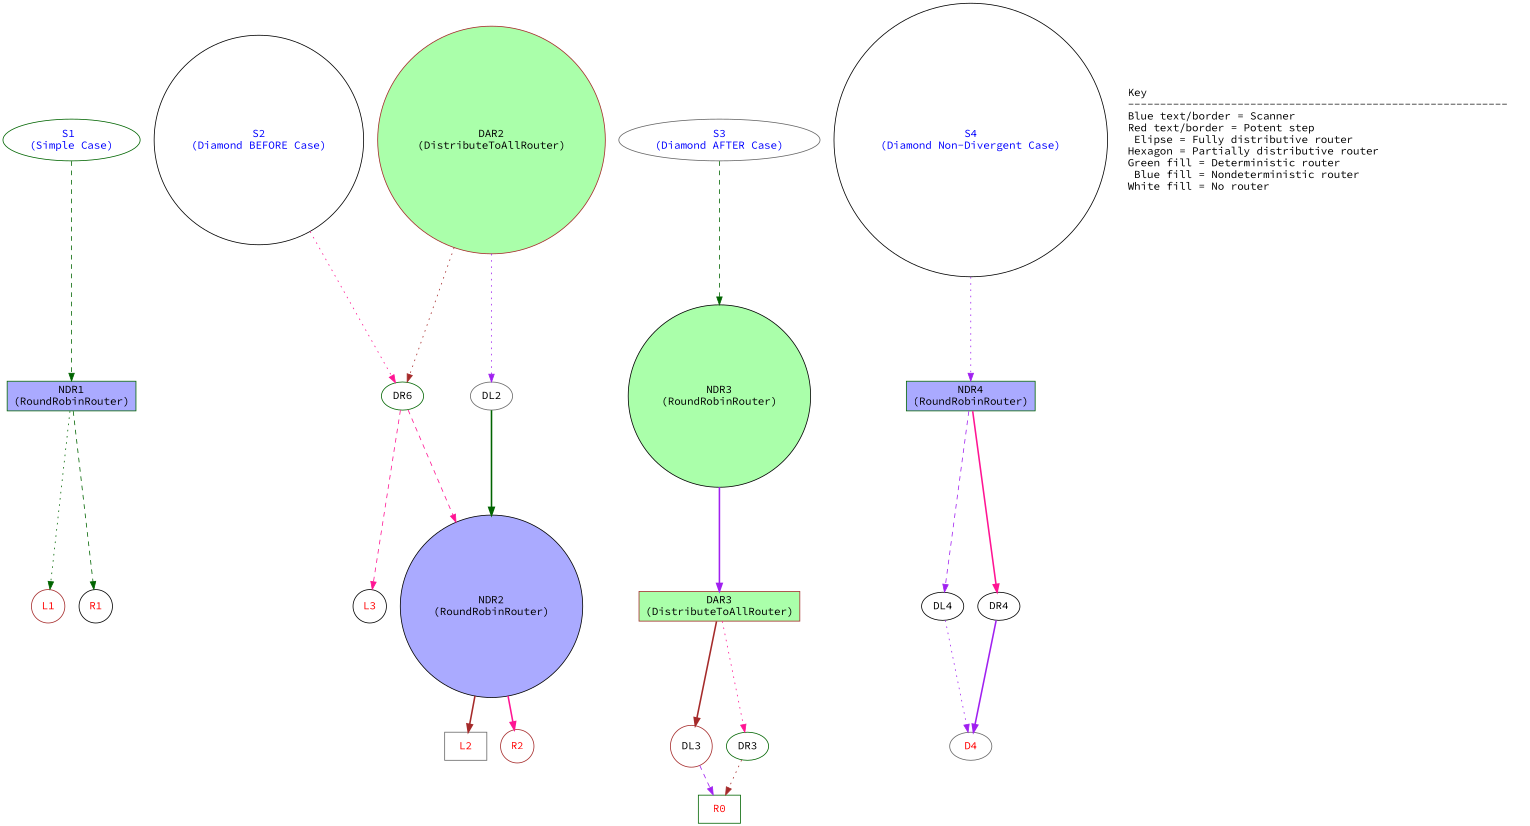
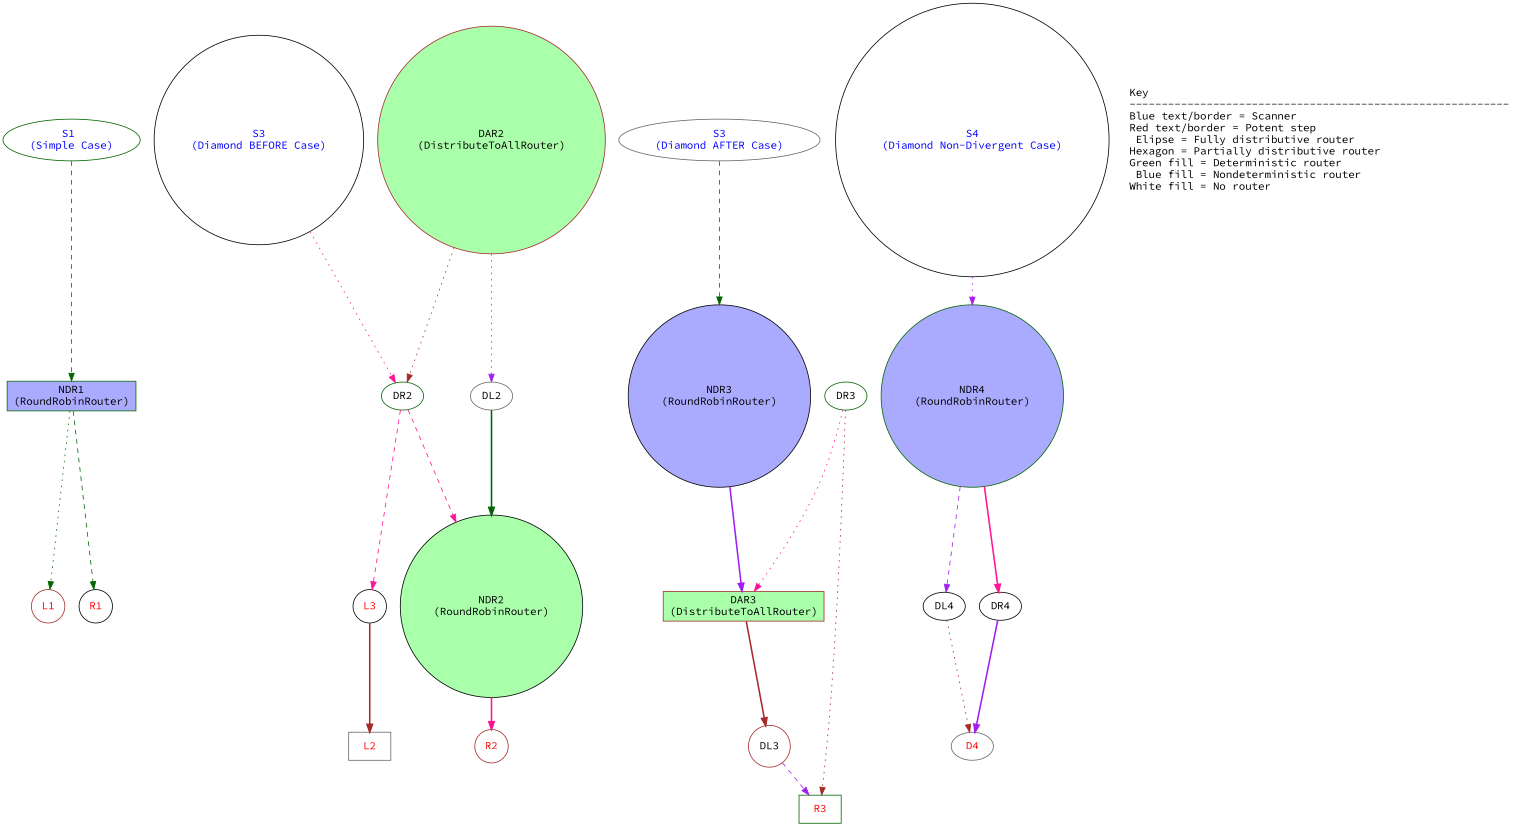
  digraph {
    fontname="Source Code Pro"
    node [color=black fontname="Source Code Pro" shape=circle]
    edge [color=purple fontname="Source Code Pro" style=dotted]
    n1 [color=darkgreen fontcolor=blue label="S1 \n(Simple Case)" shape=ellipse]
    n2 [color=darkgreen fillcolor="#aaaaff" label="NDR1\n(RoundRobinRouter)" shape=box style=filled]
    n3 [color=brown fontcolor=red label=L1]
    n4 [fontcolor=red label=R1]
-   n5 [fontcolor=blue label="S2\n(Diamond BEFORE Case)"]
-   DR2 [color=darkgreen shape=ellipse label=DR6]
+   n5 [fontcolor=blue label="S3\n(Diamond BEFORE Case)"]
+   DR2 [color=darkgreen shape=ellipse]
    n7 [color=brown fillcolor="#aaFFaa" label="DAR2\n(DistributeToAllRouter)" style=filled]
    DL2 [color=gray40 shape=ellipse]
-   n9 [fillcolor="#aaaaff" label="NDR2\n(RoundRobinRouter)" style=filled]
+   n9 [fillcolor="#aaFFaa" label="NDR2\n(RoundRobinRouter)" style=filled]
    n10 [fontcolor=red label=L3]
    n11 [color=gray40 fontcolor=red label=L2 shape=box]
    n12 [color=brown fontcolor=red label=R2]
    n13 [color=gray40 fontcolor=blue label="S3\n(Diamond AFTER Case)" shape=ellipse]
-   n14 [fillcolor="#aaFFaa" label="NDR3\n(RoundRobinRouter)" style=filled]
+   n14 [fillcolor="#aaaaff" label="NDR3\n(RoundRobinRouter)" style=filled]
    n15 [color=brown fillcolor="#aaFFaa" label="DAR3\n(DistributeToAllRouter)" shape=box style=filled]
    DL3 [color=brown]
    DR3 [color=darkgreen shape=ellipse]
-   n18 [color=darkgreen fontcolor=red label=R0 shape=box]
+   n18 [color=darkgreen fontcolor=red label=R3 shape=box]
    n19 [fontcolor=blue label="S4\n(Diamond Non-Divergent Case)"]
-   n20 [color=darkgreen fillcolor="#aaaaff" label="NDR4\n(RoundRobinRouter)" shape=box style=filled]
+   n20 [color=darkgreen fillcolor="#aaaaff" label="NDR4\n(RoundRobinRouter)" style=filled]
    DL4 [shape=ellipse]
    DR4 [shape=ellipse]
    n23 [color=gray40 fontcolor=red label=D4 shape=ellipse]
    n24 [color=darkgreen label="Key\l-----------------------------------------------------------  \lBlue text/border = Scanner \lRed text/border = Potent step\l Elipse = Fully distributive router\lHexagon = Partially distributive router\lGreen fill = Deterministic router\l Blue fill = Nondeterministic router\lWhite fill = No router\l" shape=none]
    n1 -> n2 [color=darkgreen style=dashed]
    n2 -> n3 [color=darkgreen]
    n2 -> n4 [color=darkgreen style=dashed]
    n5 -> DR2 [color=deeppink]
    DR2 -> n9 [color=deeppink style=dashed]
    DR2 -> n10 [color=deeppink style=dashed]
    n7 -> DR2 [color=brown]
    n7 -> DL2
    DL2 -> n9 [color=darkgreen style=bold]
-   n9 -> n11 [color=brown style=bold]
+   n10 -> n11 [color=brown style=bold]
    n9 -> n12 [color=deeppink style=bold]
    n13 -> n14 [color=darkgreen style=dashed]
    n14 -> n15 [style=bold]
    n15 -> DL3 [color=brown style=bold]
-   n15 -> DR3 [color=deeppink]
+   DR3 -> n15 [color=deeppink]
    DL3 -> n18 [style=dashed]
    DR3 -> n18 [color=brown]
    n19 -> n20
    n20 -> DL4 [style=dashed]
    n20 -> DR4 [color=deeppink style=bold]
-   DL4 -> n23
+   DL4 -> n23 [color=brown]
    DR4 -> n23 [style=bold]
  }
